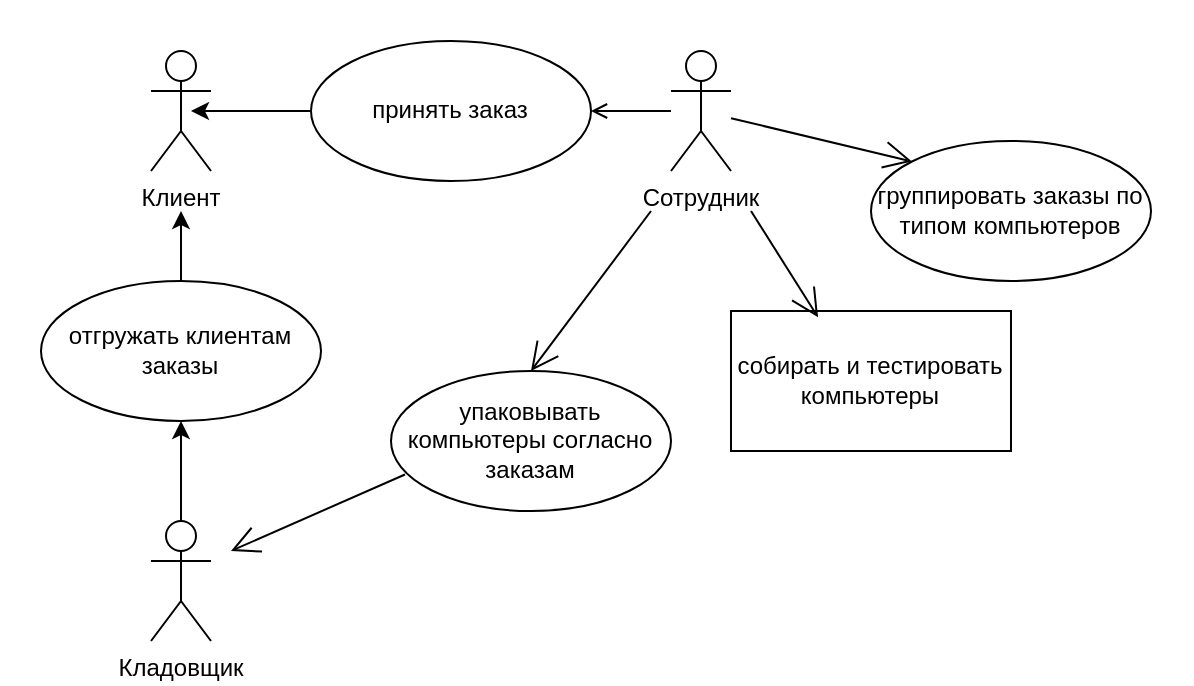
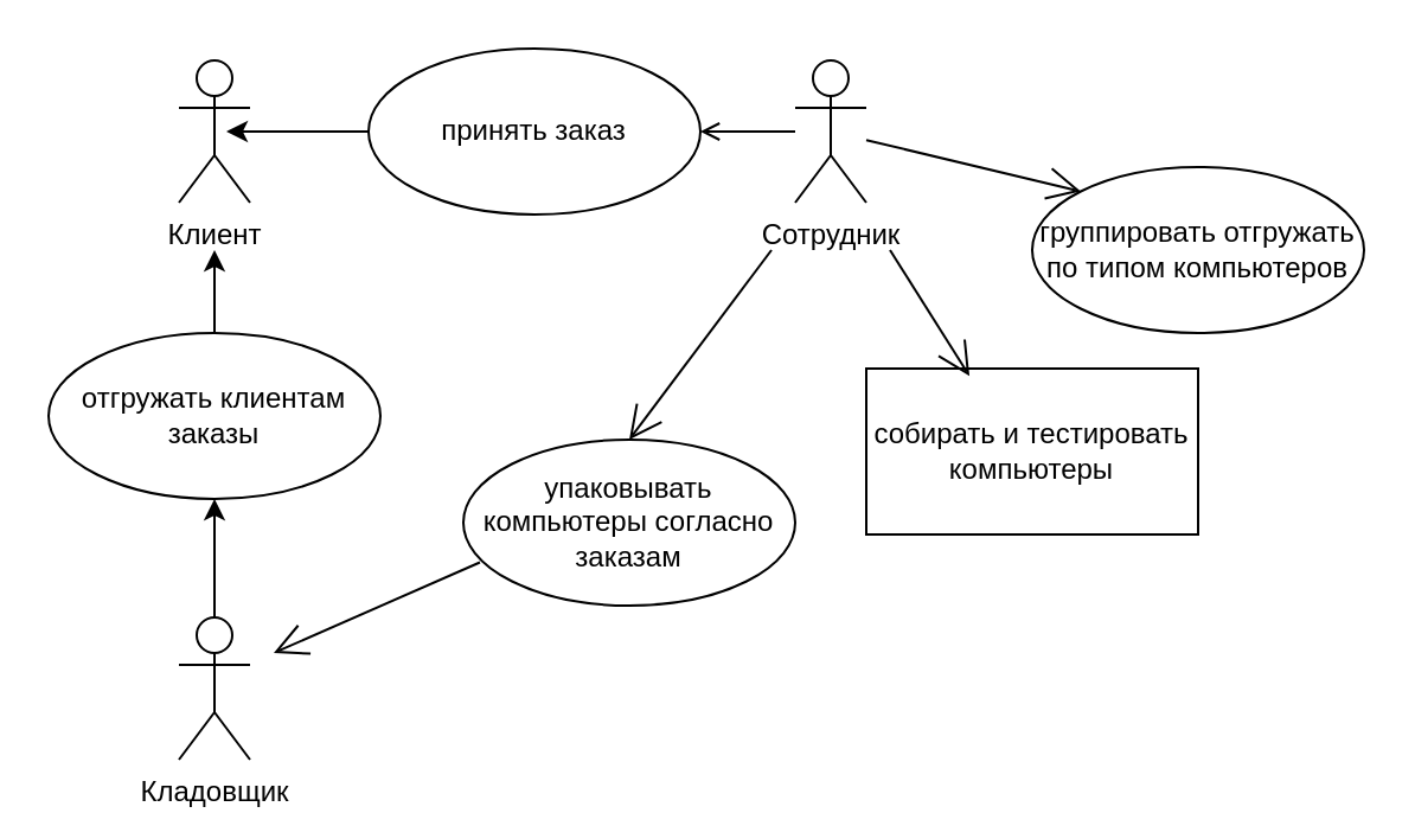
  <mxCell id="0" />
  <mxCell id="1" parent="0" />
  <mxCell id="2" value="Клиент" style="shape=umlActor;verticalLabelPosition=bottom;verticalAlign=top;html=1;" vertex="1" parent="1"><mxGeometry x="75" y="25" width="30" height="60" as="geometry" /></mxCell>
  <mxCell id="3" style="edgeStyle=orthogonalEdgeStyle;rounded=0;orthogonalLoop=1;jettySize=auto;html=1;entryX=1;entryY=0.5;entryDx=0;entryDy=0;endArrow=open;" edge="1" parent="1" source="4" target="8"><mxGeometry relative="1" as="geometry"><mxPoint x="335" y="55" as="sourcePoint" /><Array as="points"><mxPoint x="335" y="55" /><mxPoint x="335" y="55" /></Array></mxGeometry></mxCell>
  <mxCell id="4" value="Сотрудник" style="shape=umlActor;verticalLabelPosition=bottom;verticalAlign=top;html=1;" vertex="1" parent="1"><mxGeometry x="335" y="25" width="30" height="60" as="geometry" /></mxCell>
  <mxCell id="5" style="edgeStyle=orthogonalEdgeStyle;rounded=0;orthogonalLoop=1;jettySize=auto;html=1;exitX=0.5;exitY=0;exitDx=0;exitDy=0;exitPerimeter=0;entryX=0.5;entryY=1;entryDx=0;entryDy=0;" edge="1" parent="1" source="6" target="16"><mxGeometry relative="1" as="geometry" /></mxCell>
  <mxCell id="6" value="Кладовщик" style="shape=umlActor;verticalLabelPosition=bottom;verticalAlign=top;html=1;" vertex="1" parent="1"><mxGeometry x="75" y="260" width="30" height="60" as="geometry" /></mxCell>
  <mxCell id="7" style="edgeStyle=orthogonalEdgeStyle;rounded=0;orthogonalLoop=1;jettySize=auto;html=1;exitX=0;exitY=0.5;exitDx=0;exitDy=0;" edge="1" parent="1" source="8"><mxGeometry relative="1" as="geometry"><mxPoint x="95" y="55" as="targetPoint" /></mxGeometry></mxCell>
  <mxCell id="8" value="принять заказ" style="ellipse;whiteSpace=wrap;html=1;" vertex="1" parent="1"><mxGeometry x="155" y="20" width="140" height="70" as="geometry" /></mxCell>
- <mxCell id="9" value="группировать заказы по типом компьютеров" style="ellipse;whiteSpace=wrap;html=1;" vertex="1" parent="1"><mxGeometry x="435" y="70" width="140" height="70" as="geometry" /></mxCell>
+ <mxCell id="9" value="группировать отгружать по типом компьютеров" style="ellipse;whiteSpace=wrap;html=1;" vertex="1" parent="1"><mxGeometry x="435" y="70" width="140" height="70" as="geometry" /></mxCell>
  <mxCell id="10" value="собирать и тестировать компьютеры" style="whiteSpace=wrap;html=1;rounded=0;" vertex="1" parent="1"><mxGeometry x="365" y="155" width="140" height="70" as="geometry" /></mxCell>
  <mxCell id="11" value="упаковывать компьютеры согласно заказам" style="ellipse;whiteSpace=wrap;html=1;" vertex="1" parent="1"><mxGeometry x="195" y="185" width="140" height="70" as="geometry" /></mxCell>
  <mxCell id="12" value="" style="endArrow=open;endFill=1;endSize=12;html=1;rounded=0;entryX=0.5;entryY=0;entryDx=0;entryDy=0;" edge="1" parent="1" target="11"><mxGeometry width="160" relative="1" as="geometry"><mxPoint x="325" y="105" as="sourcePoint" /><mxPoint x="305" y="255" as="targetPoint" /></mxGeometry></mxCell>
  <mxCell id="13" value="" style="endArrow=open;endFill=1;endSize=12;html=1;rounded=0;entryX=0;entryY=0;entryDx=0;entryDy=0;" edge="1" parent="1" source="4" target="9"><mxGeometry width="160" relative="1" as="geometry"><mxPoint x="375" y="55" as="sourcePoint" /><mxPoint x="795" y="110" as="targetPoint" /></mxGeometry></mxCell>
  <mxCell id="14" value="" style="endArrow=open;endFill=1;endSize=12;html=1;rounded=0;entryX=0.311;entryY=0.045;entryDx=0;entryDy=0;entryPerimeter=0;" edge="1" parent="1" target="10"><mxGeometry width="160" relative="1" as="geometry"><mxPoint x="375" y="105" as="sourcePoint" /><mxPoint x="795" y="80" as="targetPoint" /></mxGeometry></mxCell>
  <mxCell id="15" style="edgeStyle=orthogonalEdgeStyle;rounded=0;orthogonalLoop=1;jettySize=auto;html=1;exitX=0.5;exitY=0;exitDx=0;exitDy=0;" edge="1" parent="1" source="16"><mxGeometry relative="1" as="geometry"><mxPoint x="90" y="105" as="targetPoint" /></mxGeometry></mxCell>
  <mxCell id="16" value="отгружать клиентам заказы" style="ellipse;whiteSpace=wrap;html=1;" vertex="1" parent="1"><mxGeometry x="20" y="140" width="140" height="70" as="geometry" /></mxCell>
  <mxCell id="17" value="" style="endArrow=open;endFill=1;endSize=12;html=1;rounded=0;exitX=0.05;exitY=0.739;exitDx=0;exitDy=0;exitPerimeter=0;" edge="1" parent="1" source="11"><mxGeometry width="160" relative="1" as="geometry"><mxPoint x="185" y="235" as="sourcePoint" /><mxPoint x="115" y="275" as="targetPoint" /></mxGeometry></mxCell>
